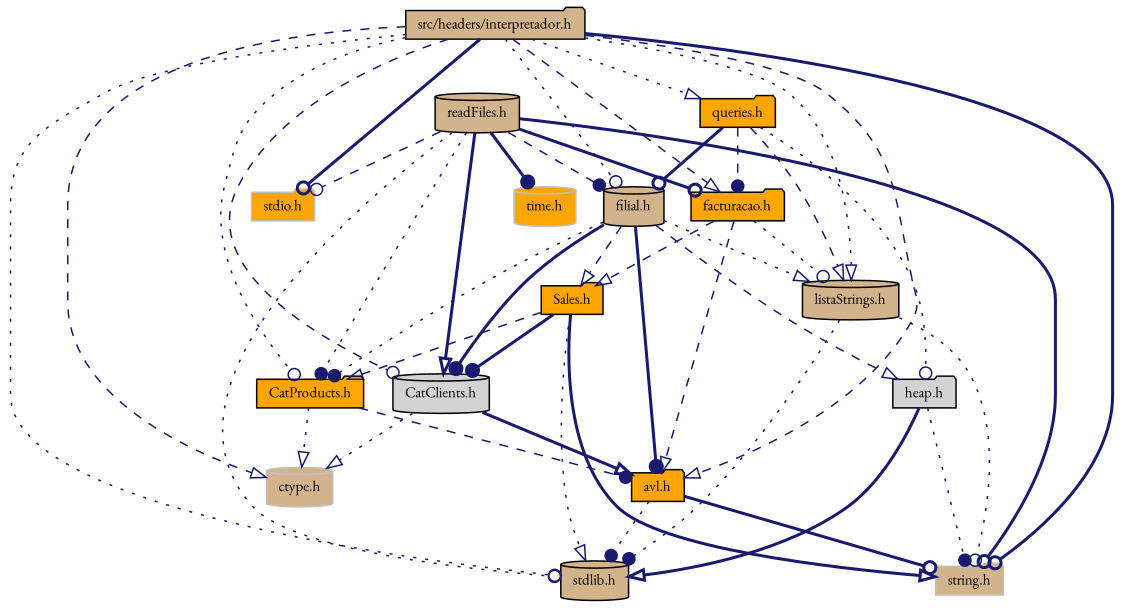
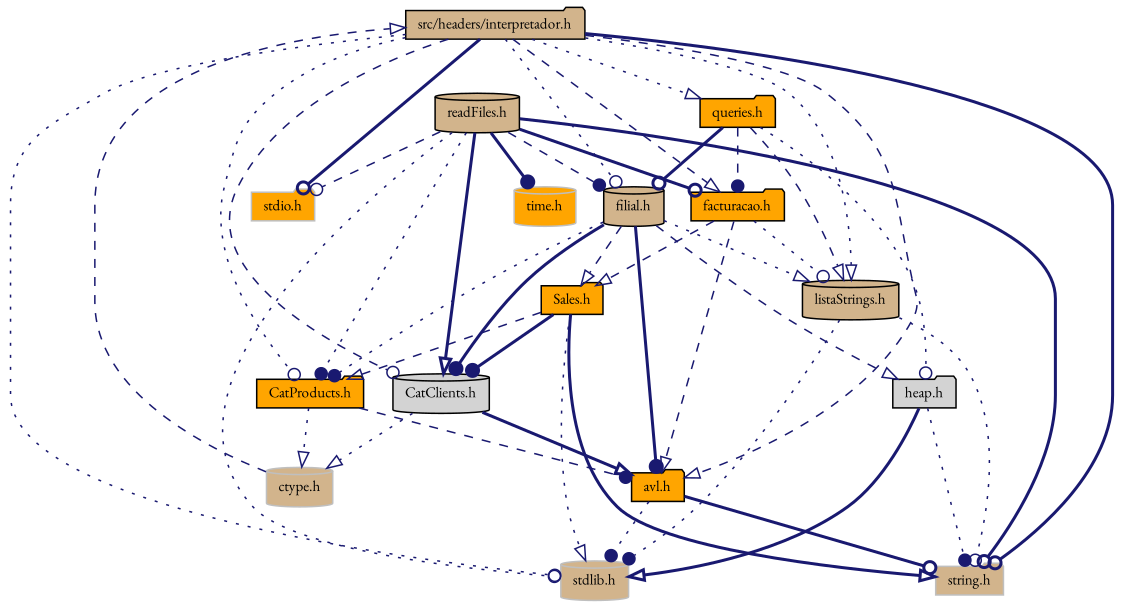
  digraph {
    fontname="EB Garamond"
    node [color=black fillcolor=tan fontname="EB Garamond" fontsize=10 shape=folder style=filled]
    edge [arrowhead=onormal color=midnightblue fontname="EB Garamond" fontsize=10 labelfontname=Helvetica labelfontsize=10 style=dotted]
    n1 [fontcolor=black height=0.2 label="src/headers/interpretador.h" width=0.4]
    n2 [color=grey75 height=0.2 label="string.h" width=0.4]
-   n3 [height=0.2 label="stdlib.h" shape=cylinder width=0.4]
+   n3 [color=grey75 height=0.2 label="stdlib.h" shape=cylinder width=0.4]
    n4 [color=grey75 fillcolor=orange height=0.2 label="stdio.h" width=0.4]
    n5 [color=grey75 height=0.2 label="ctype.h" shape=cylinder width=0.4]
    n6 [fillcolor=lightgrey height=0.2 label="CatClients.h" shape=cylinder width=0.4]
    n7 [fillcolor=orange height=0.2 label="CatProducts.h" width=0.4]
    n8 [height=0.2 label="filial.h" shape=cylinder width=0.4]
    n9 [height=0.2 label="listaStrings.h" shape=cylinder width=0.4]
    n10 [fillcolor=orange height=0.2 label="facturacao.h" width=0.4]
    n11 [fillcolor=orange height=0.2 label="queries.h" width=0.4]
    n12 [fillcolor=orange height=0.2 label="avl.h" width=0.4]
    n13 [fillcolor=orange height=0.2 label="Sales.h" width=0.4]
    n14 [fillcolor=lightgrey height=0.2 label="heap.h" width=0.4]
    n15 [height=0.2 label="readFiles.h" shape=cylinder width=0.4]
    n16 [color=grey75 fillcolor=orange height=0.2 label="time.h" shape=cylinder width=0.4]
    n1 -> n2 [arrowhead=odot style=bold]
    n1 -> n3 [arrowhead=odot]
    n1 -> n4 [arrowhead=odot style=bold]
-   n1 -> n5 [style=dashed]
+   n5 -> n1 [style=dashed]
    n1 -> n6 [arrowhead=odot style=dashed]
    n1 -> n7 [arrowhead=odot]
    n1 -> n8 [arrowhead=odot]
    n1 -> n9
    n1 -> n10 [style=dashed]
    n1 -> n11
    n1 -> n12 [style=dashed]
    n6 -> n5
    n6 -> n12 [style=bold]
    n7 -> n5
    n7 -> n12 [arrowhead=dot style=dashed]
    n8 -> n6 [arrowhead=dot style=bold]
    n8 -> n7 [arrowhead=dot]
    n8 -> n9
    n8 -> n12 [arrowhead=dot style=bold]
    n8 -> n13 [style=dashed]
    n8 -> n14 [style=dashed]
    n9 -> n2 [arrowhead=odot]
    n9 -> n3 [arrowhead=dot]
    n10 -> n9 [arrowhead=odot]
    n10 -> n12 [style=dashed]
    n10 -> n13 [style=dashed]
    n11 -> n8 [arrowhead=odot style=bold]
    n11 -> n9 [style=dashed]
    n11 -> n10 [arrowhead=dot style=dashed]
    n11 -> n14 [arrowhead=odot]
    n12 -> n2 [arrowhead=odot style=bold]
    n12 -> n3 [arrowhead=dot]
    n13 -> n2 [style=bold]
    n13 -> n3
    n13 -> n6 [arrowhead=dot style=bold]
    n13 -> n7 [style=dashed]
    n14 -> n2 [arrowhead=dot]
    n14 -> n3 [style=bold]
    n15 -> n2 [arrowhead=odot style=bold]
    n15 -> n3 [arrowhead=odot]
    n15 -> n4 [arrowhead=odot style=dashed]
    n15 -> n6 [style=bold]
    n15 -> n7 [arrowhead=dot]
    n15 -> n8 [arrowhead=dot style=dashed]
    n15 -> n10 [arrowhead=odot style=bold]
    n15 -> n16 [arrowhead=dot style=bold]
  }
